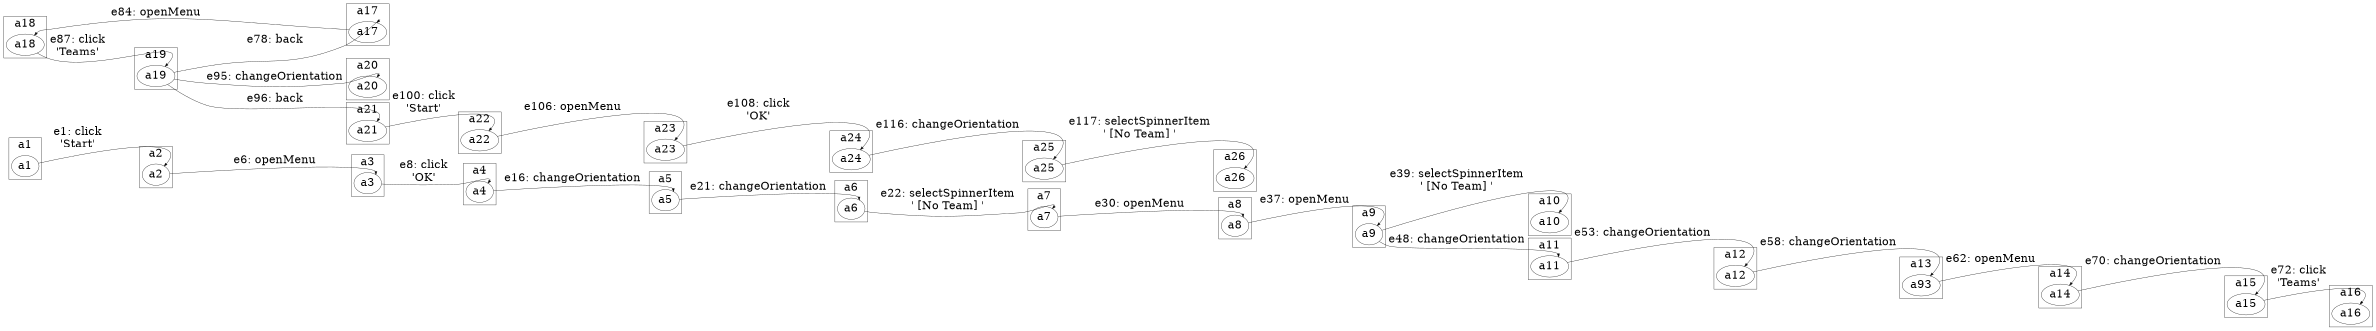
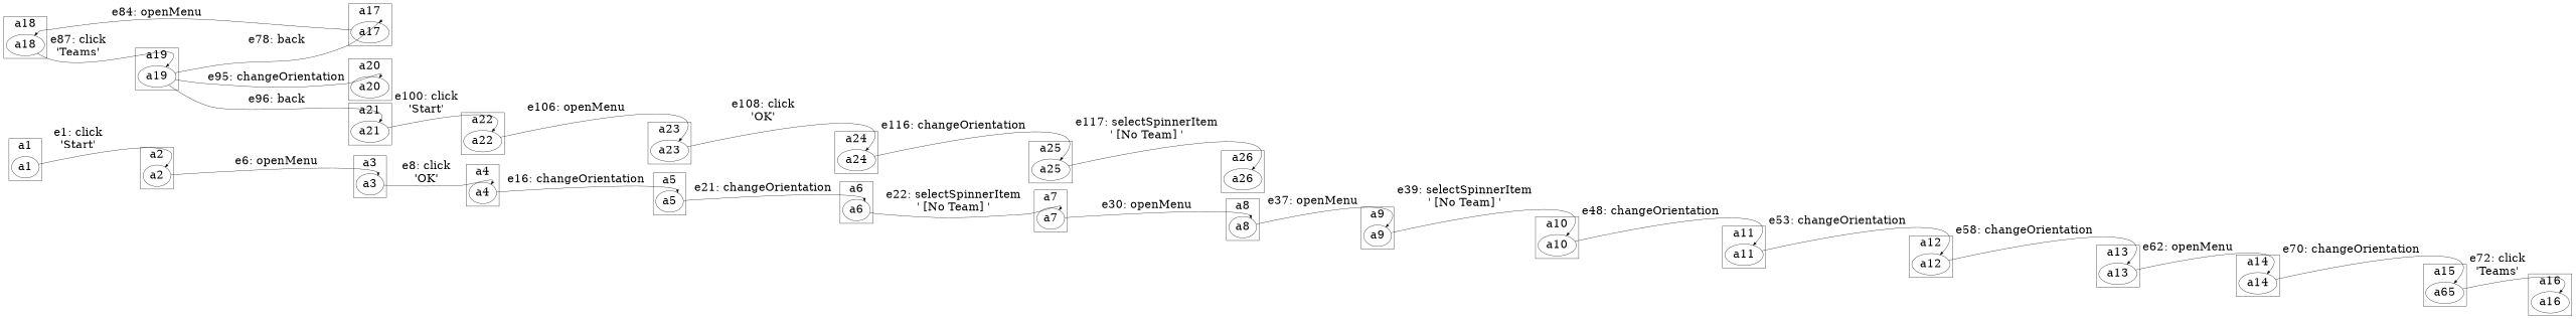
  digraph {
    fontsize=36
    nodesep=1
    rankdir=LR
    node [fontsize=36]
    edge [fontsize=36 headport=ne]
    a1
    a2
    a3
    a4
    a5
    a6
    a7
    a8
    a9
    a10
    a11
    a18
    a12
-   a13 [label=a93]
+   a13
    a14
-   a15
+   a15 [label=a65]
    a16
    a17
    a19
    a20
    a21
    a22
    a23
    a24
    a25
    a26
    subgraph cluster_1 {
      label=a1
      a1
    }
    subgraph cluster_2 {
      label=a2
      a2
    }
    subgraph cluster_3 {
      label=a3
      a3
    }
    subgraph cluster_4 {
      label=a4
      a4
    }
    subgraph cluster_5 {
      label=a5
      a5
    }
    subgraph cluster_6 {
      label=a6
      a6
    }
    subgraph cluster_7 {
      label=a7
      a7
    }
    subgraph cluster_8 {
      label=a8
      a8
    }
    subgraph cluster_9 {
      label=a9
      a9
    }
    subgraph cluster_10 {
      label=a10
      a10
    }
    subgraph cluster_11 {
      label=a11
      a11
    }
    subgraph cluster_12 {
      label=a18
      a18
    }
    subgraph cluster_13 {
      label=a12
      a12
    }
    subgraph cluster_14 {
      label=a13
      a13
    }
    subgraph cluster_15 {
      label=a14
      a14
    }
    subgraph cluster_16 {
      label=a15
      a15
    }
    subgraph cluster_17 {
      label=a16
      a16
    }
    subgraph cluster_18 {
      label=a17
      a17
    }
    subgraph cluster_19 {
      label=a19
      a19
    }
    subgraph cluster_20 {
      label=a20
      a20
    }
    subgraph cluster_21 {
      label=a21
      a21
    }
    subgraph cluster_22 {
      label=a22
      a22
    }
    subgraph cluster_23 {
      label=a23
      a23
    }
    subgraph cluster_24 {
      label=a24
      a24
    }
    subgraph cluster_25 {
      label=a25
      a25
    }
    subgraph cluster_26 {
      label=a26
      a26
    }
    a1 -> a2 [label="e1: click\n'Start'"]
    a2 -> a3 [label="e6: openMenu"]
    a3 -> a4 [label="e8: click\n'OK'"]
    a4 -> a5 [label="e16: changeOrientation"]
    a5 -> a6 [label="e21: changeOrientation"]
    a6 -> a7 [label="e22: selectSpinnerItem\n' [No Team] '"]
    a7 -> a8 [label="e30: openMenu"]
    a8 -> a9 [label="e37: openMenu"]
    a9 -> a10 [label="e39: selectSpinnerItem\n' [No Team] '"]
-   a9 -> a11 [label="e48: changeOrientation"]
+   a10 -> a11 [label="e48: changeOrientation"]
    a11 -> a12 [label="e53: changeOrientation"]
    a18 -> a19 [label="e87: click\n'Teams'"]
    a12 -> a13 [label="e58: changeOrientation"]
    a13 -> a14 [label="e62: openMenu"]
    a14 -> a15 [label="e70: changeOrientation"]
    a15 -> a16 [label="e72: click\n'Teams'"]
    a17 -> a18 [label="e84: openMenu"]
    a19 -> a17 [label="e78: back"]
    a19 -> a20 [label="e95: changeOrientation"]
    a19 -> a21 [label="e96: back"]
    a21 -> a22 [label="e100: click\n'Start'"]
    a22 -> a23 [label="e106: openMenu"]
    a23 -> a24 [label="e108: click\n'OK'"]
    a24 -> a25 [label="e116: changeOrientation"]
    a25 -> a26 [label="e117: selectSpinnerItem\n' [No Team] '"]
  }
